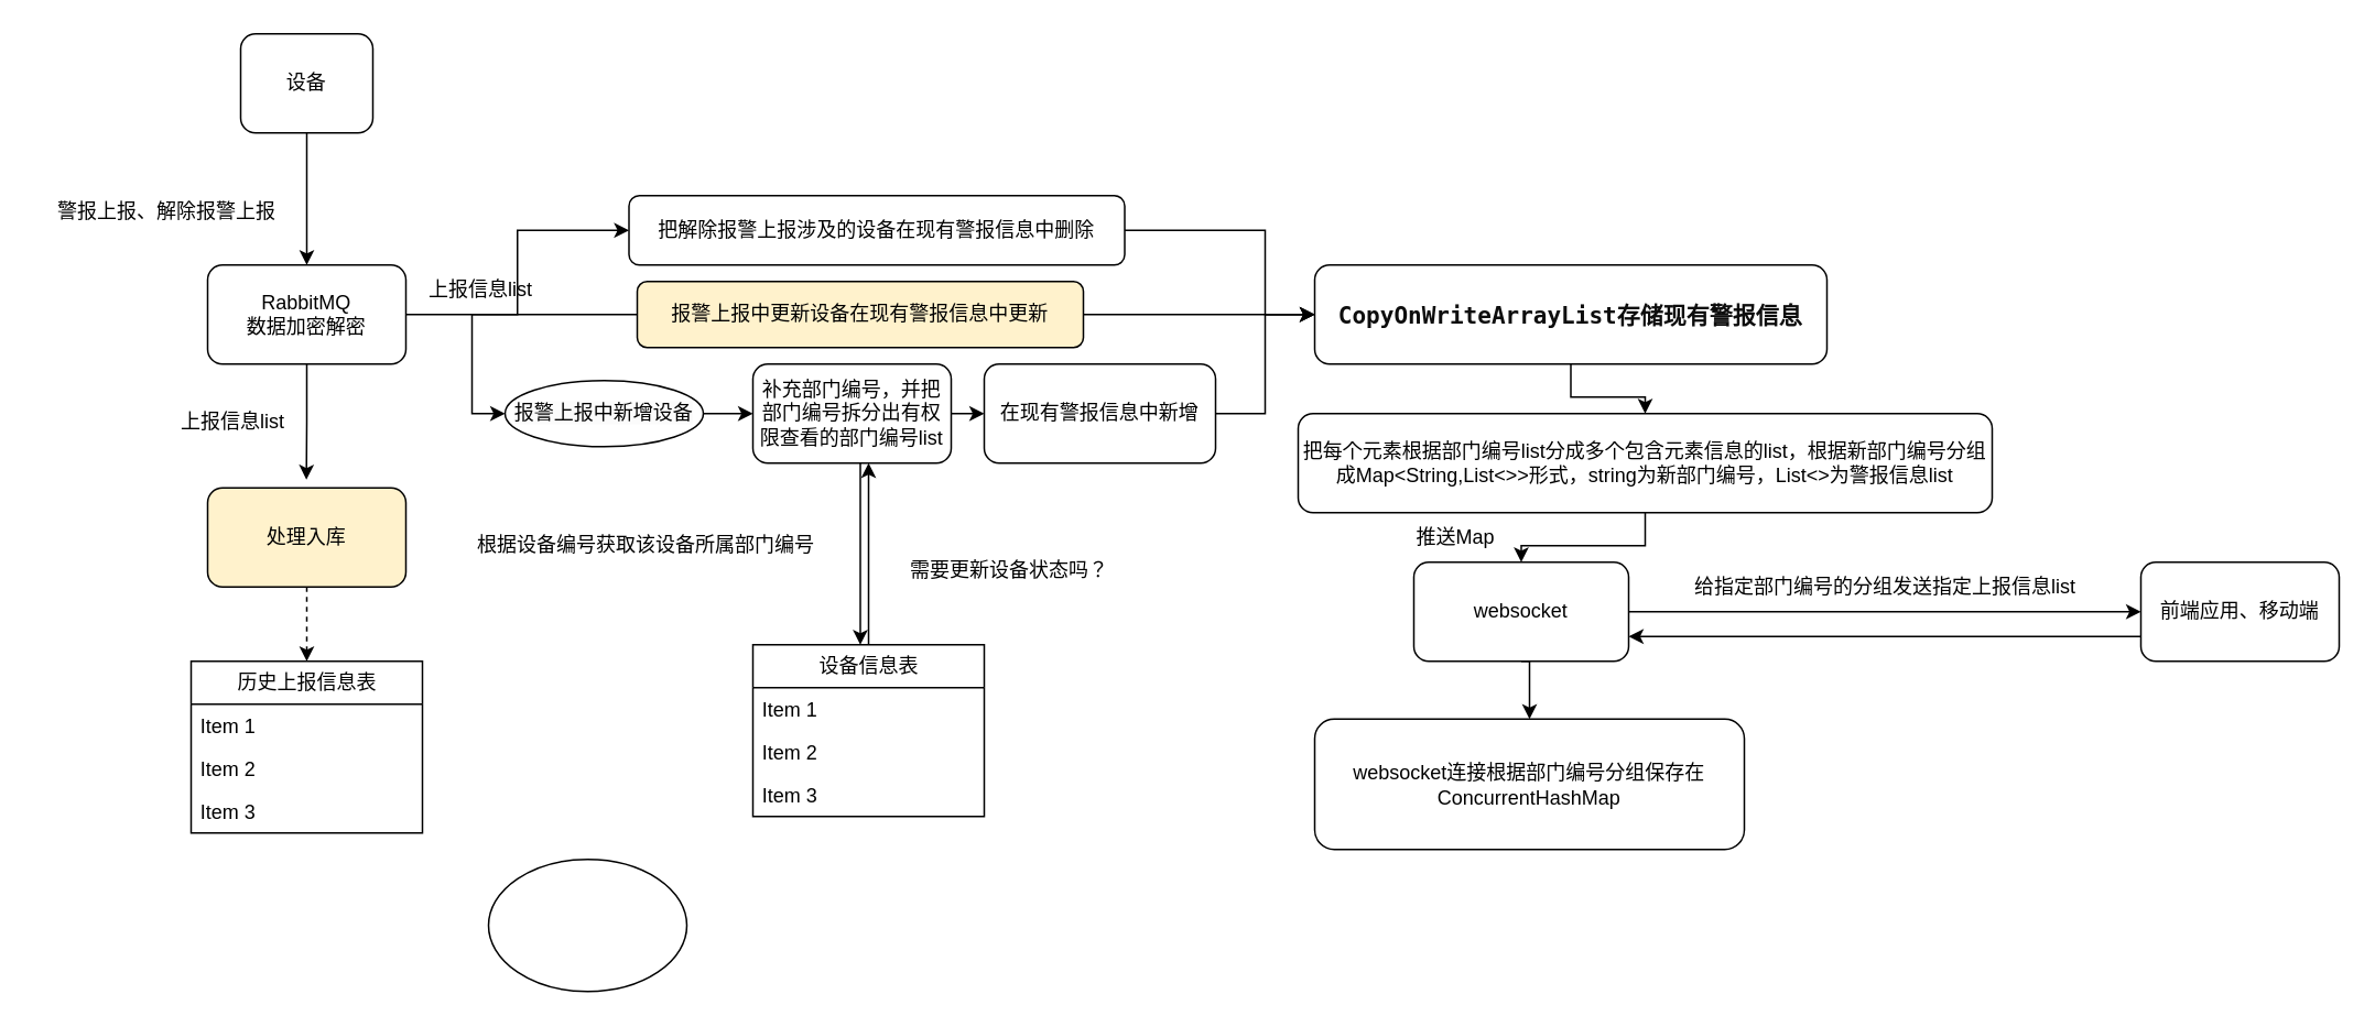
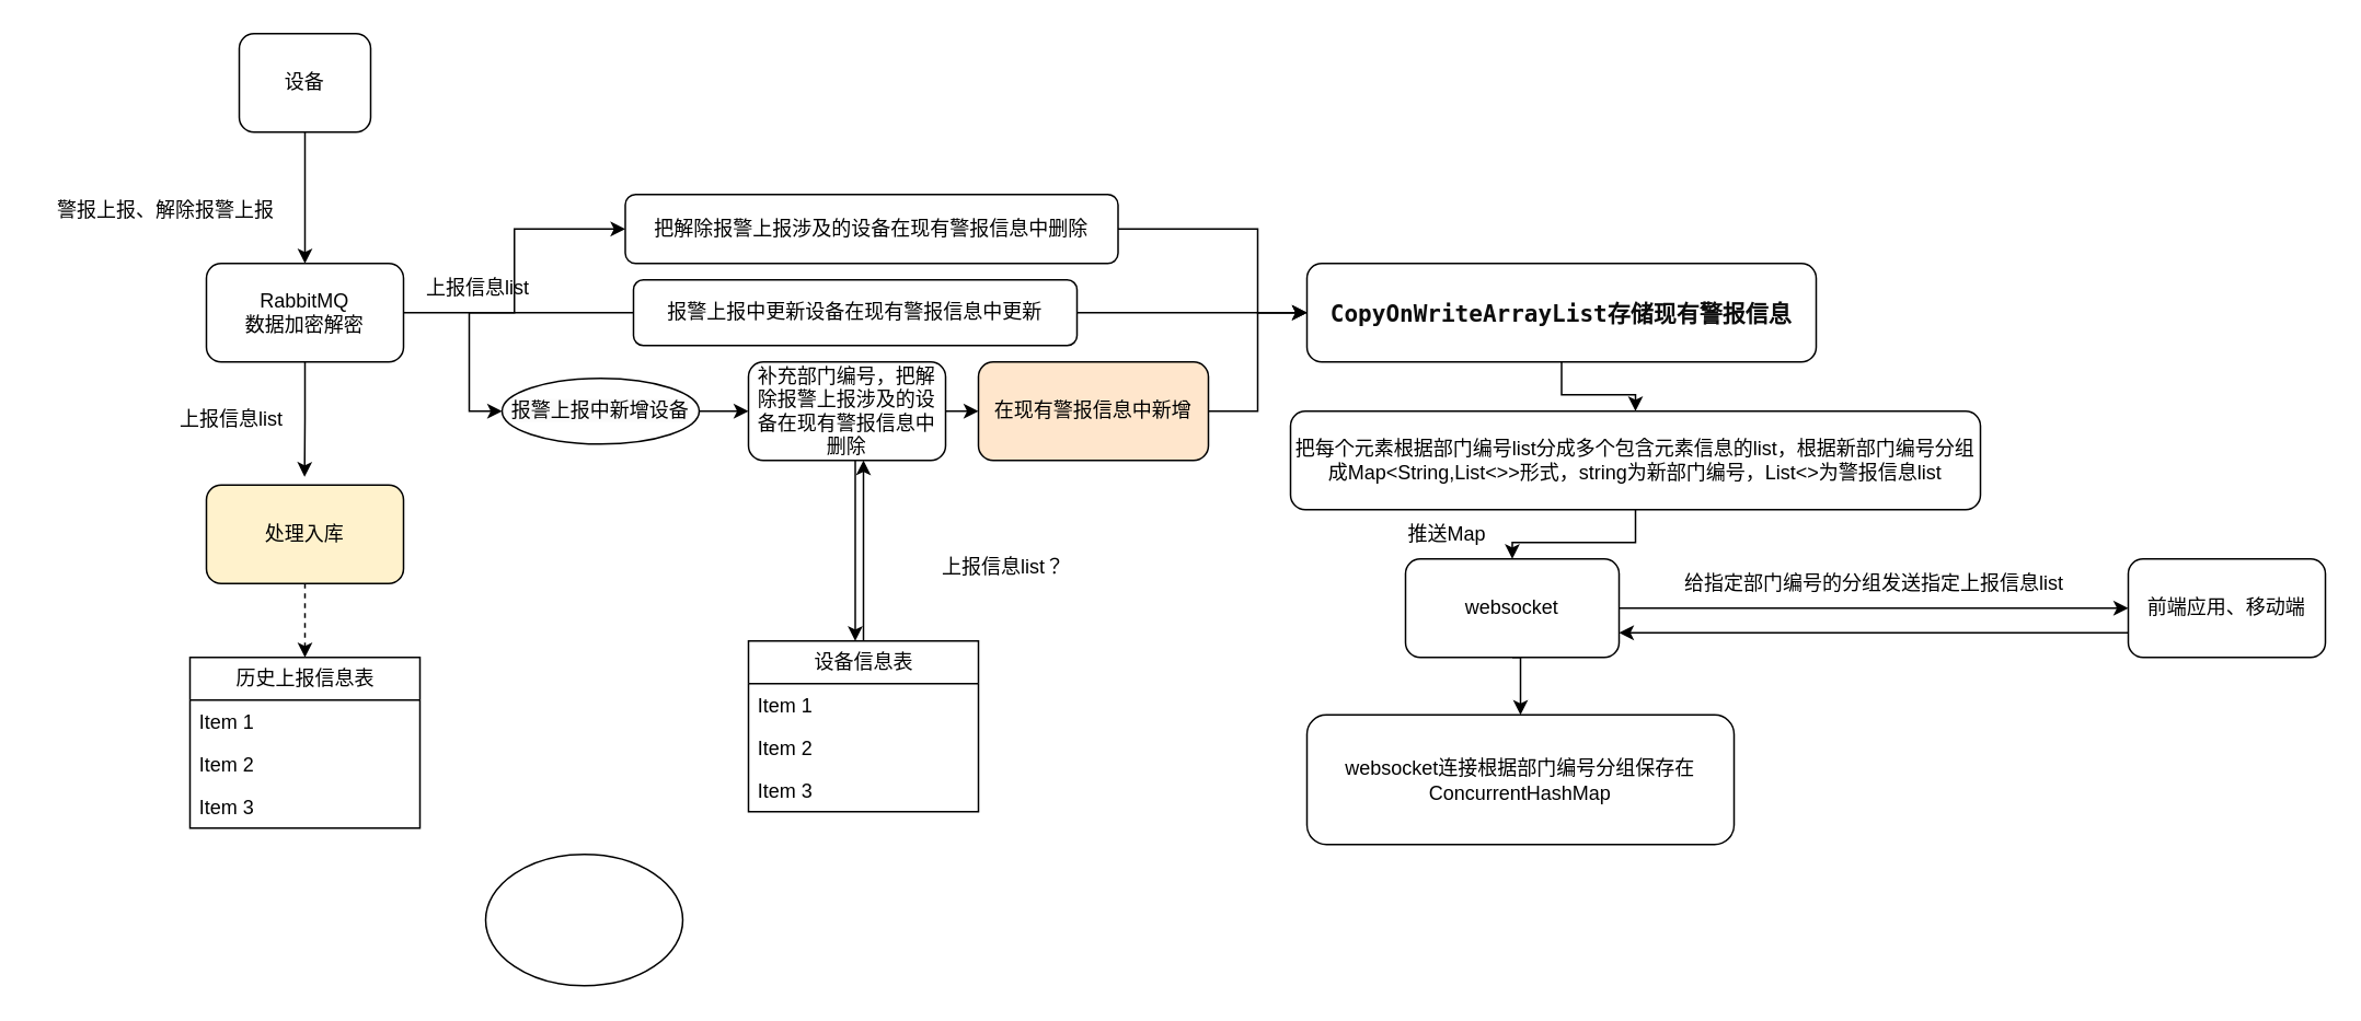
  <mxCell id="0" />
  <mxCell id="1" parent="0" />
  <mxCell id="2" style="edgeStyle=orthogonalEdgeStyle;rounded=0;orthogonalLoop=1;jettySize=auto;html=1;exitX=1;exitY=0.5;exitDx=0;exitDy=0;entryX=0;entryY=0.5;entryDx=0;entryDy=0;" edge="1" parent="1" source="5" target="24"><mxGeometry relative="1" as="geometry" /></mxCell>
  <mxCell id="3" style="edgeStyle=orthogonalEdgeStyle;rounded=0;orthogonalLoop=1;jettySize=auto;html=1;exitX=0;exitY=0.5;exitDx=0;exitDy=0;entryX=0;entryY=0.5;entryDx=0;entryDy=0;" edge="1" parent="1" source="30" target="28"><mxGeometry relative="1" as="geometry"><Array as="points"><mxPoint x="355" y="190" /><mxPoint x="285" y="190" /><mxPoint x="285" y="280" /></Array></mxGeometry></mxCell>
  <mxCell id="4" style="edgeStyle=orthogonalEdgeStyle;rounded=0;orthogonalLoop=1;jettySize=auto;html=1;exitX=0.5;exitY=1;exitDx=0;exitDy=0;" edge="1" parent="1" source="5"><mxGeometry relative="1" as="geometry"><mxPoint x="184.769" y="290" as="targetPoint" /></mxGeometry></mxCell>
  <mxCell id="5" value="RabbitMQ&lt;br&gt;数据加密解密" style="rounded=1;whiteSpace=wrap;html=1;" vertex="1" parent="1"><mxGeometry x="125" y="160" width="120" height="60" as="geometry" /></mxCell>
  <mxCell id="6" style="edgeStyle=orthogonalEdgeStyle;rounded=0;orthogonalLoop=1;jettySize=auto;html=1;exitX=0.5;exitY=1;exitDx=0;exitDy=0;entryX=0.5;entryY=0;entryDx=0;entryDy=0;" edge="1" parent="1"><mxGeometry relative="1" as="geometry"><mxPoint x="185" y="80" as="sourcePoint" /><mxPoint x="185" y="160" as="targetPoint" /><Array as="points"><mxPoint x="185" y="110" /><mxPoint x="185" y="110" /></Array></mxGeometry></mxCell>
  <mxCell id="7" value="设备" style="rounded=1;whiteSpace=wrap;html=1;" vertex="1" parent="1"><mxGeometry x="145" y="20" width="80" height="60" as="geometry" /></mxCell>
  <mxCell id="8" value="警报上报、解除报警上报" style="text;html=1;align=center;verticalAlign=middle;resizable=0;points=[];autosize=1;strokeColor=none;fillColor=none;" vertex="1" parent="1"><mxGeometry x="20" y="113" width="160" height="30" as="geometry" /></mxCell>
  <mxCell id="9" style="edgeStyle=orthogonalEdgeStyle;rounded=0;orthogonalLoop=1;jettySize=auto;html=1;exitX=0;exitY=0.75;exitDx=0;exitDy=0;entryX=1;entryY=0.75;entryDx=0;entryDy=0;" edge="1" parent="1" source="10" target="35"><mxGeometry relative="1" as="geometry" /></mxCell>
  <mxCell id="10" value="前端应用、移动端" style="rounded=1;whiteSpace=wrap;html=1;" vertex="1" parent="1"><mxGeometry x="1295" y="340" width="120" height="60" as="geometry" /></mxCell>
  <mxCell id="11" style="edgeStyle=orthogonalEdgeStyle;rounded=0;orthogonalLoop=1;jettySize=auto;html=1;exitX=1;exitY=0.5;exitDx=0;exitDy=0;entryX=0;entryY=0.5;entryDx=0;entryDy=0;" edge="1" parent="1" source="12" target="32"><mxGeometry relative="1" as="geometry" /></mxCell>
- <mxCell id="12" value="补充部门编号，并把部门编号拆分出有权限查看的部门编号list" style="rounded=1;whiteSpace=wrap;html=1;" vertex="1" parent="1"><mxGeometry x="455" y="220" width="120" height="60" as="geometry" /></mxCell>
+ <mxCell id="12" value="补充部门编号，把解除报警上报涉及的设备在现有警报信息中删除" style="rounded=1;whiteSpace=wrap;html=1;" vertex="1" parent="1"><mxGeometry x="455" y="220" width="120" height="60" as="geometry" /></mxCell>
  <mxCell id="13" style="edgeStyle=orthogonalEdgeStyle;rounded=0;orthogonalLoop=1;jettySize=auto;html=1;exitX=0.5;exitY=1;exitDx=0;exitDy=0;" edge="1" parent="1"><mxGeometry relative="1" as="geometry"><mxPoint x="520" y="280" as="sourcePoint" /><mxPoint x="520" y="390" as="targetPoint" /></mxGeometry></mxCell>
  <mxCell id="14" style="edgeStyle=orthogonalEdgeStyle;rounded=0;orthogonalLoop=1;jettySize=auto;html=1;exitX=0.5;exitY=0;exitDx=0;exitDy=0;entryX=0.5;entryY=1;entryDx=0;entryDy=0;" edge="1" parent="1" source="15"><mxGeometry relative="1" as="geometry"><mxPoint x="525" y="280" as="targetPoint" /></mxGeometry></mxCell>
  <mxCell id="15" value="设备信息表" style="swimlane;fontStyle=0;childLayout=stackLayout;horizontal=1;startSize=26;fillColor=none;horizontalStack=0;resizeParent=1;resizeParentMax=0;resizeLast=0;collapsible=1;marginBottom=0;html=1;" vertex="1" parent="1"><mxGeometry x="455" y="390" width="140" height="104" as="geometry" /></mxCell>
  <mxCell id="16" value="Item 1" style="text;strokeColor=none;fillColor=none;align=left;verticalAlign=top;spacingLeft=4;spacingRight=4;overflow=hidden;rotatable=0;points=[[0,0.5],[1,0.5]];portConstraint=eastwest;whiteSpace=wrap;html=1;" vertex="1" parent="15"><mxGeometry y="26" width="140" height="26" as="geometry" /></mxCell>
  <mxCell id="17" value="Item 2" style="text;strokeColor=none;fillColor=none;align=left;verticalAlign=top;spacingLeft=4;spacingRight=4;overflow=hidden;rotatable=0;points=[[0,0.5],[1,0.5]];portConstraint=eastwest;whiteSpace=wrap;html=1;" vertex="1" parent="15"><mxGeometry y="52" width="140" height="26" as="geometry" /></mxCell>
  <mxCell id="18" value="Item 3" style="text;strokeColor=none;fillColor=none;align=left;verticalAlign=top;spacingLeft=4;spacingRight=4;overflow=hidden;rotatable=0;points=[[0,0.5],[1,0.5]];portConstraint=eastwest;whiteSpace=wrap;html=1;" vertex="1" parent="15"><mxGeometry y="78" width="140" height="26" as="geometry" /></mxCell>
- <mxCell id="19" value="根据设备编号获取该设备所属部门编号" style="text;html=1;align=center;verticalAlign=middle;resizable=0;points=[];autosize=1;strokeColor=none;fillColor=none;" vertex="1" parent="1"><mxGeometry x="275" y="315" width="230" height="30" as="geometry" /></mxCell>
  <mxCell id="20" value="上报信息list" style="text;html=1;align=center;verticalAlign=middle;resizable=0;points=[];autosize=1;strokeColor=none;fillColor=none;" vertex="1" parent="1"><mxGeometry x="245" y="160" width="90" height="30" as="geometry" /></mxCell>
  <mxCell id="21" style="edgeStyle=orthogonalEdgeStyle;rounded=0;orthogonalLoop=1;jettySize=auto;html=1;exitX=0.5;exitY=1;exitDx=0;exitDy=0;entryX=0.5;entryY=0;entryDx=0;entryDy=0;" edge="1" parent="1" source="22" target="35"><mxGeometry relative="1" as="geometry" /></mxCell>
  <mxCell id="22" value="把每个元素根据部门编号list分成多个包含元素信息的list，根据新部门编号分组成Map&amp;lt;String,List&amp;lt;&amp;gt;&amp;gt;形式，string为新部门编号，List&amp;lt;&amp;gt;为警报信息list" style="rounded=1;whiteSpace=wrap;html=1;" vertex="1" parent="1"><mxGeometry x="785" y="250" width="420" height="60" as="geometry" /></mxCell>
  <mxCell id="23" style="edgeStyle=orthogonalEdgeStyle;rounded=0;orthogonalLoop=1;jettySize=auto;html=1;exitX=1;exitY=0.5;exitDx=0;exitDy=0;" edge="1" parent="1" source="24" target="26"><mxGeometry relative="1" as="geometry"><Array as="points"><mxPoint x="765" y="139" /><mxPoint x="765" y="190" /></Array></mxGeometry></mxCell>
  <mxCell id="24" value="把解除报警上报涉及的设备在现有警报信息中删除" style="rounded=1;whiteSpace=wrap;html=1;" vertex="1" parent="1"><mxGeometry x="380" y="118" width="300" height="42" as="geometry" /></mxCell>
  <mxCell id="25" style="edgeStyle=orthogonalEdgeStyle;rounded=0;orthogonalLoop=1;jettySize=auto;html=1;exitX=0.5;exitY=1;exitDx=0;exitDy=0;entryX=0.5;entryY=0;entryDx=0;entryDy=0;" edge="1" parent="1" source="26" target="22"><mxGeometry relative="1" as="geometry" /></mxCell>
  <mxCell id="26" value="&lt;strong style=&quot;border: 0px solid rgb(227, 227, 227); box-sizing: border-box; --tw-border-spacing-x: 0; --tw-border-spacing-y: 0; --tw-translate-x: 0; --tw-translate-y: 0; --tw-rotate: 0; --tw-skew-x: 0; --tw-skew-y: 0; --tw-scale-x: 1; --tw-scale-y: 1; --tw-pan-x: ; --tw-pan-y: ; --tw-pinch-zoom: ; --tw-scroll-snap-strictness: proximity; --tw-gradient-from-position: ; --tw-gradient-via-position: ; --tw-gradient-to-position: ; --tw-ordinal: ; --tw-slashed-zero: ; --tw-numeric-figure: ; --tw-numeric-spacing: ; --tw-numeric-fraction: ; --tw-ring-inset: ; --tw-ring-offset-width: 0px; --tw-ring-offset-color: #fff; --tw-ring-color: rgba(69,89,164,.5); --tw-ring-offset-shadow: 0 0 transparent; --tw-ring-shadow: 0 0 transparent; --tw-shadow: 0 0 transparent; --tw-shadow-colored: 0 0 transparent; --tw-blur: ; --tw-brightness: ; --tw-contrast: ; --tw-grayscale: ; --tw-hue-rotate: ; --tw-invert: ; --tw-saturate: ; --tw-sepia: ; --tw-drop-shadow: ; --tw-backdrop-blur: ; --tw-backdrop-brightness: ; --tw-backdrop-contrast: ; --tw-backdrop-grayscale: ; --tw-backdrop-hue-rotate: ; --tw-backdrop-invert: ; --tw-backdrop-opacity: ; --tw-backdrop-saturate: ; --tw-backdrop-sepia: ; font-weight: 600; color: rgb(13, 13, 13); font-family: Söhne, ui-sans-serif, system-ui, -apple-system, &amp;quot;Segoe UI&amp;quot;, Roboto, Ubuntu, Cantarell, &amp;quot;Noto Sans&amp;quot;, sans-serif, &amp;quot;Helvetica Neue&amp;quot;, Arial, &amp;quot;Apple Color Emoji&amp;quot;, &amp;quot;Segoe UI Emoji&amp;quot;, &amp;quot;Segoe UI Symbol&amp;quot;, &amp;quot;Noto Color Emoji&amp;quot;; font-size: 16px; font-style: normal; font-variant-ligatures: normal; font-variant-caps: normal; letter-spacing: normal; orphans: 2; text-align: left; text-indent: 0px; text-transform: none; widows: 2; word-spacing: 0px; -webkit-text-stroke-width: 0px; background-color: rgb(255, 255, 255); text-decoration-thickness: initial; text-decoration-style: initial; text-decoration-color: initial;&quot;&gt;&lt;code style=&quot;border: 0px solid rgb(227, 227, 227); box-sizing: border-box; --tw-border-spacing-x: 0; --tw-border-spacing-y: 0; --tw-translate-x: 0; --tw-translate-y: 0; --tw-rotate: 0; --tw-skew-x: 0; --tw-skew-y: 0; --tw-scale-x: 1; --tw-scale-y: 1; --tw-pan-x: ; --tw-pan-y: ; --tw-pinch-zoom: ; --tw-scroll-snap-strictness: proximity; --tw-gradient-from-position: ; --tw-gradient-via-position: ; --tw-gradient-to-position: ; --tw-ordinal: ; --tw-slashed-zero: ; --tw-numeric-figure: ; --tw-numeric-spacing: ; --tw-numeric-fraction: ; --tw-ring-inset: ; --tw-ring-offset-width: 0px; --tw-ring-offset-color: #fff; --tw-ring-color: rgba(69,89,164,.5); --tw-ring-offset-shadow: 0 0 transparent; --tw-ring-shadow: 0 0 transparent; --tw-shadow: 0 0 transparent; --tw-shadow-colored: 0 0 transparent; --tw-blur: ; --tw-brightness: ; --tw-contrast: ; --tw-grayscale: ; --tw-hue-rotate: ; --tw-invert: ; --tw-saturate: ; --tw-sepia: ; --tw-drop-shadow: ; --tw-backdrop-blur: ; --tw-backdrop-brightness: ; --tw-backdrop-contrast: ; --tw-backdrop-grayscale: ; --tw-backdrop-hue-rotate: ; --tw-backdrop-invert: ; --tw-backdrop-opacity: ; --tw-backdrop-saturate: ; --tw-backdrop-sepia: ; font-family: &amp;quot;Söhne Mono&amp;quot;, Monaco, &amp;quot;Andale Mono&amp;quot;, &amp;quot;Ubuntu Mono&amp;quot;, monospace !important; font-size: 0.875em; color: var(--tw-prose-code); font-weight: 600;&quot;&gt;CopyOnWriteArrayList存储现有警报信息&lt;/code&gt;&lt;/strong&gt;" style="rounded=1;whiteSpace=wrap;html=1;" vertex="1" parent="1"><mxGeometry x="795" y="160" width="310" height="60" as="geometry" /></mxCell>
  <mxCell id="27" style="edgeStyle=orthogonalEdgeStyle;rounded=0;orthogonalLoop=1;jettySize=auto;html=1;exitX=1;exitY=0.5;exitDx=0;exitDy=0;entryX=0;entryY=0.5;entryDx=0;entryDy=0;" edge="1" parent="1" source="28" target="12"><mxGeometry relative="1" as="geometry" /></mxCell>
  <mxCell id="28" value="&lt;span style=&quot;color: rgb(0, 0, 0); font-family: Helvetica; font-size: 12px; font-style: normal; font-variant-ligatures: normal; font-variant-caps: normal; font-weight: 400; letter-spacing: normal; orphans: 2; text-align: center; text-indent: 0px; text-transform: none; widows: 2; word-spacing: 0px; -webkit-text-stroke-width: 0px; background-color: rgb(251, 251, 251); text-decoration-thickness: initial; text-decoration-style: initial; text-decoration-color: initial; float: none; display: inline !important;&quot;&gt;报警上报中新增设备&lt;/span&gt;" style="ellipse;whiteSpace=wrap;html=1;" vertex="1" parent="1"><mxGeometry x="305" y="230" width="120" height="40" as="geometry" /></mxCell>
  <mxCell id="29" style="edgeStyle=orthogonalEdgeStyle;rounded=0;orthogonalLoop=1;jettySize=auto;html=1;exitX=1;exitY=0.5;exitDx=0;exitDy=0;entryX=0;entryY=0.5;entryDx=0;entryDy=0;" edge="1" parent="1" source="30" target="26"><mxGeometry relative="1" as="geometry" /></mxCell>
- <mxCell id="30" value="报警上报中更新设备在现有警报信息中更新" style="rounded=1;whiteSpace=wrap;html=1;fillColor=#fff2cc;" vertex="1" parent="1"><mxGeometry x="385" y="170" width="270" height="40" as="geometry" /></mxCell>
+ <mxCell id="30" value="报警上报中更新设备在现有警报信息中更新" style="rounded=1;whiteSpace=wrap;html=1;" vertex="1" parent="1"><mxGeometry x="385" y="170" width="270" height="40" as="geometry" /></mxCell>
  <mxCell id="31" style="edgeStyle=orthogonalEdgeStyle;rounded=0;orthogonalLoop=1;jettySize=auto;html=1;exitX=1;exitY=0.5;exitDx=0;exitDy=0;entryX=0;entryY=0.5;entryDx=0;entryDy=0;" edge="1" parent="1" source="32" target="26"><mxGeometry relative="1" as="geometry" /></mxCell>
- <mxCell id="32" value="在现有警报信息中新增" style="rounded=1;whiteSpace=wrap;html=1;" vertex="1" parent="1"><mxGeometry x="595" y="220" width="140" height="60" as="geometry" /></mxCell>
+ <mxCell id="32" value="在现有警报信息中新增" style="rounded=1;whiteSpace=wrap;html=1;fillColor=#ffe6cc;" vertex="1" parent="1"><mxGeometry x="595" y="220" width="140" height="60" as="geometry" /></mxCell>
  <mxCell id="33" style="edgeStyle=orthogonalEdgeStyle;rounded=0;orthogonalLoop=1;jettySize=auto;html=1;entryX=0;entryY=0.5;entryDx=0;entryDy=0;" edge="1" parent="1" source="35" target="10"><mxGeometry relative="1" as="geometry" /></mxCell>
  <mxCell id="34" style="edgeStyle=orthogonalEdgeStyle;rounded=0;orthogonalLoop=1;jettySize=auto;html=1;exitX=0.5;exitY=1;exitDx=0;exitDy=0;entryX=0.5;entryY=0;entryDx=0;entryDy=0;" edge="1" parent="1" source="35" target="38"><mxGeometry relative="1" as="geometry" /></mxCell>
  <mxCell id="35" value="websocket" style="rounded=1;whiteSpace=wrap;html=1;" vertex="1" parent="1"><mxGeometry x="855" y="340" width="130" height="60" as="geometry" /></mxCell>
  <mxCell id="36" value="推送Map" style="text;html=1;align=center;verticalAlign=middle;resizable=0;points=[];autosize=1;strokeColor=none;fillColor=none;" vertex="1" parent="1"><mxGeometry x="845" y="310" width="70" height="30" as="geometry" /></mxCell>
  <mxCell id="37" value="给指定部门编号的分组发送指定上报信息list" style="text;html=1;align=center;verticalAlign=middle;resizable=0;points=[];autosize=1;strokeColor=none;fillColor=none;" vertex="1" parent="1"><mxGeometry x="1015" y="340" width="250" height="30" as="geometry" /></mxCell>
  <mxCell id="38" value="websocket连接根据部门编号分组保存在ConcurrentHashMap" style="rounded=1;whiteSpace=wrap;html=1;" vertex="1" parent="1"><mxGeometry x="795" y="435" width="260" height="79" as="geometry" /></mxCell>
  <mxCell id="39" style="edgeStyle=orthogonalEdgeStyle;rounded=0;orthogonalLoop=1;jettySize=auto;html=1;exitX=0.5;exitY=1;exitDx=0;exitDy=0;entryX=0.5;entryY=0;entryDx=0;entryDy=0;dashed=1;" edge="1" parent="1" source="40" target="41"><mxGeometry relative="1" as="geometry" /></mxCell>
  <mxCell id="40" value="处理入库" style="rounded=1;whiteSpace=wrap;html=1;fillColor=#fff2cc;" vertex="1" parent="1"><mxGeometry x="125" y="295" width="120" height="60" as="geometry" /></mxCell>
  <mxCell id="41" value="历史上报信息表" style="swimlane;fontStyle=0;childLayout=stackLayout;horizontal=1;startSize=26;fillColor=none;horizontalStack=0;resizeParent=1;resizeParentMax=0;resizeLast=0;collapsible=1;marginBottom=0;html=1;" vertex="1" parent="1"><mxGeometry x="115" y="400" width="140" height="104" as="geometry" /></mxCell>
  <mxCell id="42" value="Item 1" style="text;strokeColor=none;fillColor=none;align=left;verticalAlign=top;spacingLeft=4;spacingRight=4;overflow=hidden;rotatable=0;points=[[0,0.5],[1,0.5]];portConstraint=eastwest;whiteSpace=wrap;html=1;" vertex="1" parent="41"><mxGeometry y="26" width="140" height="26" as="geometry" /></mxCell>
  <mxCell id="43" value="Item 2" style="text;strokeColor=none;fillColor=none;align=left;verticalAlign=top;spacingLeft=4;spacingRight=4;overflow=hidden;rotatable=0;points=[[0,0.5],[1,0.5]];portConstraint=eastwest;whiteSpace=wrap;html=1;" vertex="1" parent="41"><mxGeometry y="52" width="140" height="26" as="geometry" /></mxCell>
  <mxCell id="44" value="Item 3" style="text;strokeColor=none;fillColor=none;align=left;verticalAlign=top;spacingLeft=4;spacingRight=4;overflow=hidden;rotatable=0;points=[[0,0.5],[1,0.5]];portConstraint=eastwest;whiteSpace=wrap;html=1;" vertex="1" parent="41"><mxGeometry y="78" width="140" height="26" as="geometry" /></mxCell>
  <mxCell id="45" value="上报信息list" style="text;html=1;align=center;verticalAlign=middle;resizable=0;points=[];autosize=1;strokeColor=none;fillColor=none;" vertex="1" parent="1"><mxGeometry x="95" y="240" width="90" height="30" as="geometry" /></mxCell>
  <mxCell id="46" value="" style="ellipse;whiteSpace=wrap;html=1;" vertex="1" parent="1"><mxGeometry x="295" y="520" width="120" height="80" as="geometry" /></mxCell>
- <mxCell id="47" value="需要更新设备状态吗？" style="text;html=1;align=center;verticalAlign=middle;resizable=0;points=[];autosize=1;strokeColor=none;fillColor=none;" vertex="1" parent="1"><mxGeometry x="540" y="330" width="140" height="30" as="geometry" /></mxCell>
+ <mxCell id="47" value="上报信息list？" style="text;html=1;align=center;verticalAlign=middle;resizable=0;points=[];autosize=1;strokeColor=none;fillColor=none;" vertex="1" parent="1"><mxGeometry x="540" y="330" width="140" height="30" as="geometry" /></mxCell>
